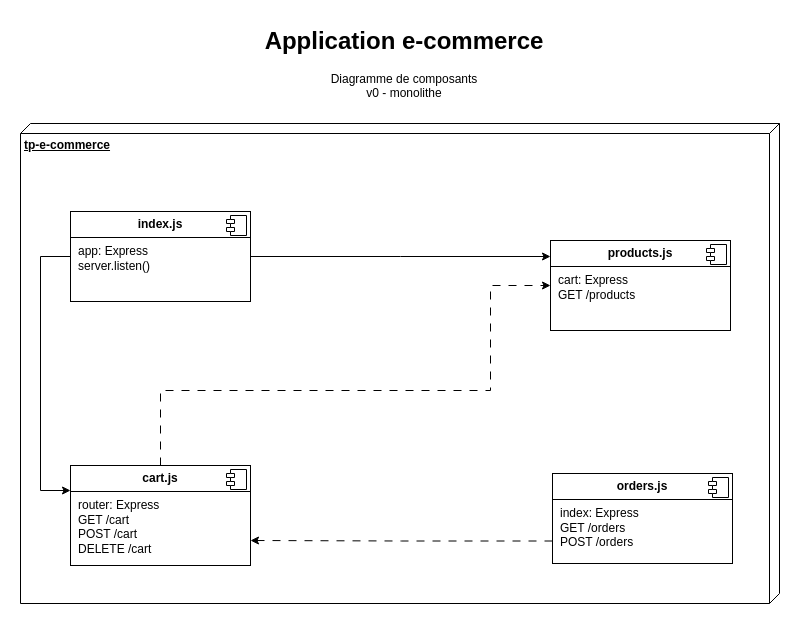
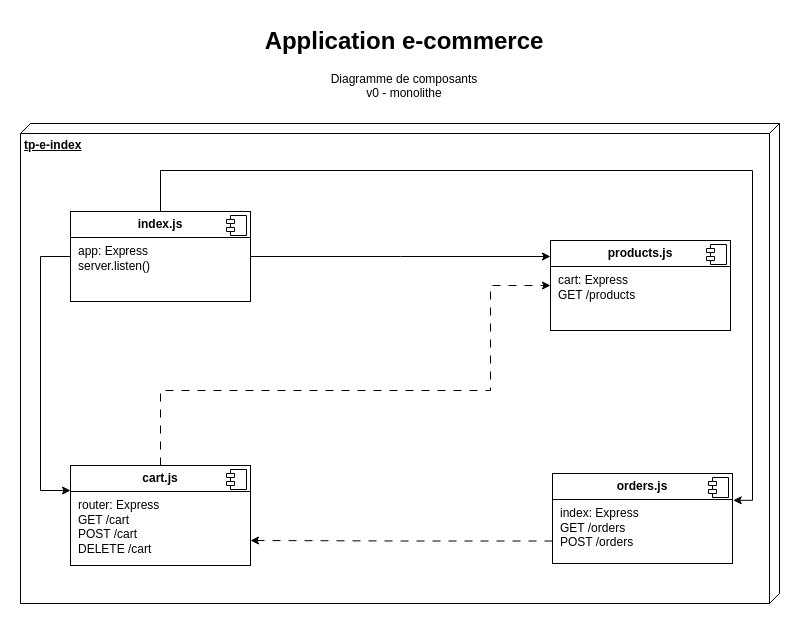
  <mxCell id="0" />
  <mxCell id="1" parent="0" />
- <mxCell id="2" value="&lt;b&gt;tp-e-commerce&lt;/b&gt;" style="verticalAlign=top;align=left;spacingTop=8;spacingLeft=2;spacingRight=12;shape=cube;size=10;direction=south;fontStyle=4;html=1;whiteSpace=wrap;" parent="1" vertex="1"><mxGeometry x="20" y="123" width="759" height="480" as="geometry" /></mxCell>
+ <mxCell id="2" value="&lt;b&gt;tp-e-index&lt;/b&gt;" style="verticalAlign=top;align=left;spacingTop=8;spacingLeft=2;spacingRight=12;shape=cube;size=10;direction=south;fontStyle=4;html=1;whiteSpace=wrap;" parent="1" vertex="1"><mxGeometry x="20" y="123" width="759" height="480" as="geometry" /></mxCell>
  <mxCell id="3" value="&lt;h1 style=&quot;margin-top: 0px;&quot;&gt;Application e-commerce&lt;/h1&gt;&lt;p&gt;Diagramme de composants&lt;br&gt;v0 - monolithe&lt;/p&gt;" style="text;html=1;whiteSpace=wrap;overflow=hidden;rounded=0;align=center;" parent="1" vertex="1"><mxGeometry x="256" y="20" width="296" height="120" as="geometry" /></mxCell>
  <mxCell id="4" style="edgeStyle=orthogonalEdgeStyle;rounded=0;orthogonalLoop=1;jettySize=auto;html=1;" parent="1" source="6" edge="1"><mxGeometry relative="1" as="geometry"><mxPoint x="550" y="256" as="targetPoint" /></mxGeometry></mxCell>
  <mxCell id="5" style="edgeStyle=orthogonalEdgeStyle;rounded=0;orthogonalLoop=1;jettySize=auto;html=1;entryX=0;entryY=0.25;entryDx=0;entryDy=0;exitX=0;exitY=0.5;exitDx=0;exitDy=0;" parent="1" source="6" target="11" edge="1"><mxGeometry relative="1" as="geometry"><Array as="points"><mxPoint x="40" y="256" /><mxPoint x="40" y="490" /></Array></mxGeometry></mxCell>
  <mxCell id="6" value="&lt;p style=&quot;margin:0px;margin-top:6px;text-align:center;&quot;&gt;&lt;b&gt;index.js&lt;/b&gt;&lt;/p&gt;&lt;hr size=&quot;1&quot; style=&quot;border-style:solid;&quot;&gt;&lt;p style=&quot;margin:0px;margin-left:8px;&quot;&gt;app: Express&lt;br&gt;server.listen()&lt;/p&gt;" style="align=left;overflow=fill;html=1;dropTarget=0;whiteSpace=wrap;" parent="1" vertex="1"><mxGeometry x="70" y="211" width="180" height="90" as="geometry" /></mxCell>
  <mxCell id="7" value="" style="shape=component;jettyWidth=8;jettyHeight=4;" parent="6" vertex="1"><mxGeometry x="1" width="20" height="20" relative="1" as="geometry"><mxPoint x="-24" y="4" as="offset" /></mxGeometry></mxCell>
  <mxCell id="8" value="&lt;p style=&quot;margin:0px;margin-top:6px;text-align:center;&quot;&gt;&lt;b&gt;products.js&lt;/b&gt;&lt;/p&gt;&lt;hr size=&quot;1&quot; style=&quot;border-style:solid;&quot;&gt;&lt;p style=&quot;margin:0px;margin-left:8px;&quot;&gt;cart: Express&lt;br&gt;GET /products&lt;/p&gt;" style="align=left;overflow=fill;html=1;dropTarget=0;whiteSpace=wrap;" parent="1" vertex="1"><mxGeometry x="550" y="240" width="180" height="90" as="geometry" /></mxCell>
  <mxCell id="9" value="" style="shape=component;jettyWidth=8;jettyHeight=4;" parent="8" vertex="1"><mxGeometry x="1" width="20" height="20" relative="1" as="geometry"><mxPoint x="-24" y="4" as="offset" /></mxGeometry></mxCell>
  <mxCell id="10" style="edgeStyle=orthogonalEdgeStyle;rounded=0;orthogonalLoop=1;jettySize=auto;html=1;entryX=0;entryY=0.5;entryDx=0;entryDy=0;dashed=1;dashPattern=8 8;exitX=0.5;exitY=0;exitDx=0;exitDy=0;" parent="1" source="11" target="8" edge="1"><mxGeometry relative="1" as="geometry"><mxPoint x="314" y="390" as="targetPoint" /><Array as="points"><mxPoint x="160" y="390" /><mxPoint x="490" y="390" /><mxPoint x="490" y="285" /></Array></mxGeometry></mxCell>
  <mxCell id="11" value="&lt;p style=&quot;margin:0px;margin-top:6px;text-align:center;&quot;&gt;&lt;b&gt;cart.js&lt;/b&gt;&lt;/p&gt;&lt;hr size=&quot;1&quot; style=&quot;border-style:solid;&quot;&gt;&lt;p style=&quot;margin:0px;margin-left:8px;&quot;&gt;router: Express&lt;br&gt;GET /cart&lt;/p&gt;&lt;p style=&quot;margin:0px;margin-left:8px;&quot;&gt;POST /cart&lt;/p&gt;&lt;p style=&quot;margin:0px;margin-left:8px;&quot;&gt;DELETE /cart&lt;/p&gt;" style="align=left;overflow=fill;html=1;dropTarget=0;whiteSpace=wrap;" parent="1" vertex="1"><mxGeometry x="70" y="465" width="180" height="100" as="geometry" /></mxCell>
  <mxCell id="12" value="" style="shape=component;jettyWidth=8;jettyHeight=4;" parent="11" vertex="1"><mxGeometry x="1" width="20" height="20" relative="1" as="geometry"><mxPoint x="-24" y="4" as="offset" /></mxGeometry></mxCell>
  <mxCell id="13" value="&lt;p style=&quot;margin:0px;margin-top:6px;text-align:center;&quot;&gt;&lt;b&gt;orders.js&lt;/b&gt;&lt;/p&gt;&lt;hr size=&quot;1&quot; style=&quot;border-style:solid;&quot;&gt;&lt;p style=&quot;margin:0px;margin-left:8px;&quot;&gt;index: Express&lt;br&gt;GET /orders&lt;/p&gt;&lt;p style=&quot;margin:0px;margin-left:8px;&quot;&gt;POST /orders&lt;/p&gt;" style="align=left;overflow=fill;html=1;dropTarget=0;whiteSpace=wrap;" parent="1" vertex="1"><mxGeometry x="552" y="473" width="180" height="90" as="geometry" /></mxCell>
  <mxCell id="14" value="" style="shape=component;jettyWidth=8;jettyHeight=4;" parent="13" vertex="1"><mxGeometry x="1" width="20" height="20" relative="1" as="geometry"><mxPoint x="-24" y="4" as="offset" /></mxGeometry></mxCell>
  <mxCell id="15" style="edgeStyle=orthogonalEdgeStyle;rounded=0;orthogonalLoop=1;jettySize=auto;html=1;entryX=1;entryY=0.75;entryDx=0;entryDy=0;dashed=1;dashPattern=8 8;exitX=0;exitY=0.75;exitDx=0;exitDy=0;" parent="1" source="13" target="11" edge="1"><mxGeometry relative="1" as="geometry"><mxPoint x="494" y="403" as="targetPoint" /></mxGeometry></mxCell>
+ <mxCell id="16" style="edgeStyle=orthogonalEdgeStyle;rounded=0;orthogonalLoop=1;jettySize=auto;html=1;entryX=1.004;entryY=0.298;entryDx=0;entryDy=0;entryPerimeter=0;" edge="1" parent="1" source="6" target="13"><mxGeometry relative="1" as="geometry"><Array as="points"><mxPoint x="160" y="170" /><mxPoint x="752" y="170" /><mxPoint x="752" y="500" /></Array></mxGeometry></mxCell>
